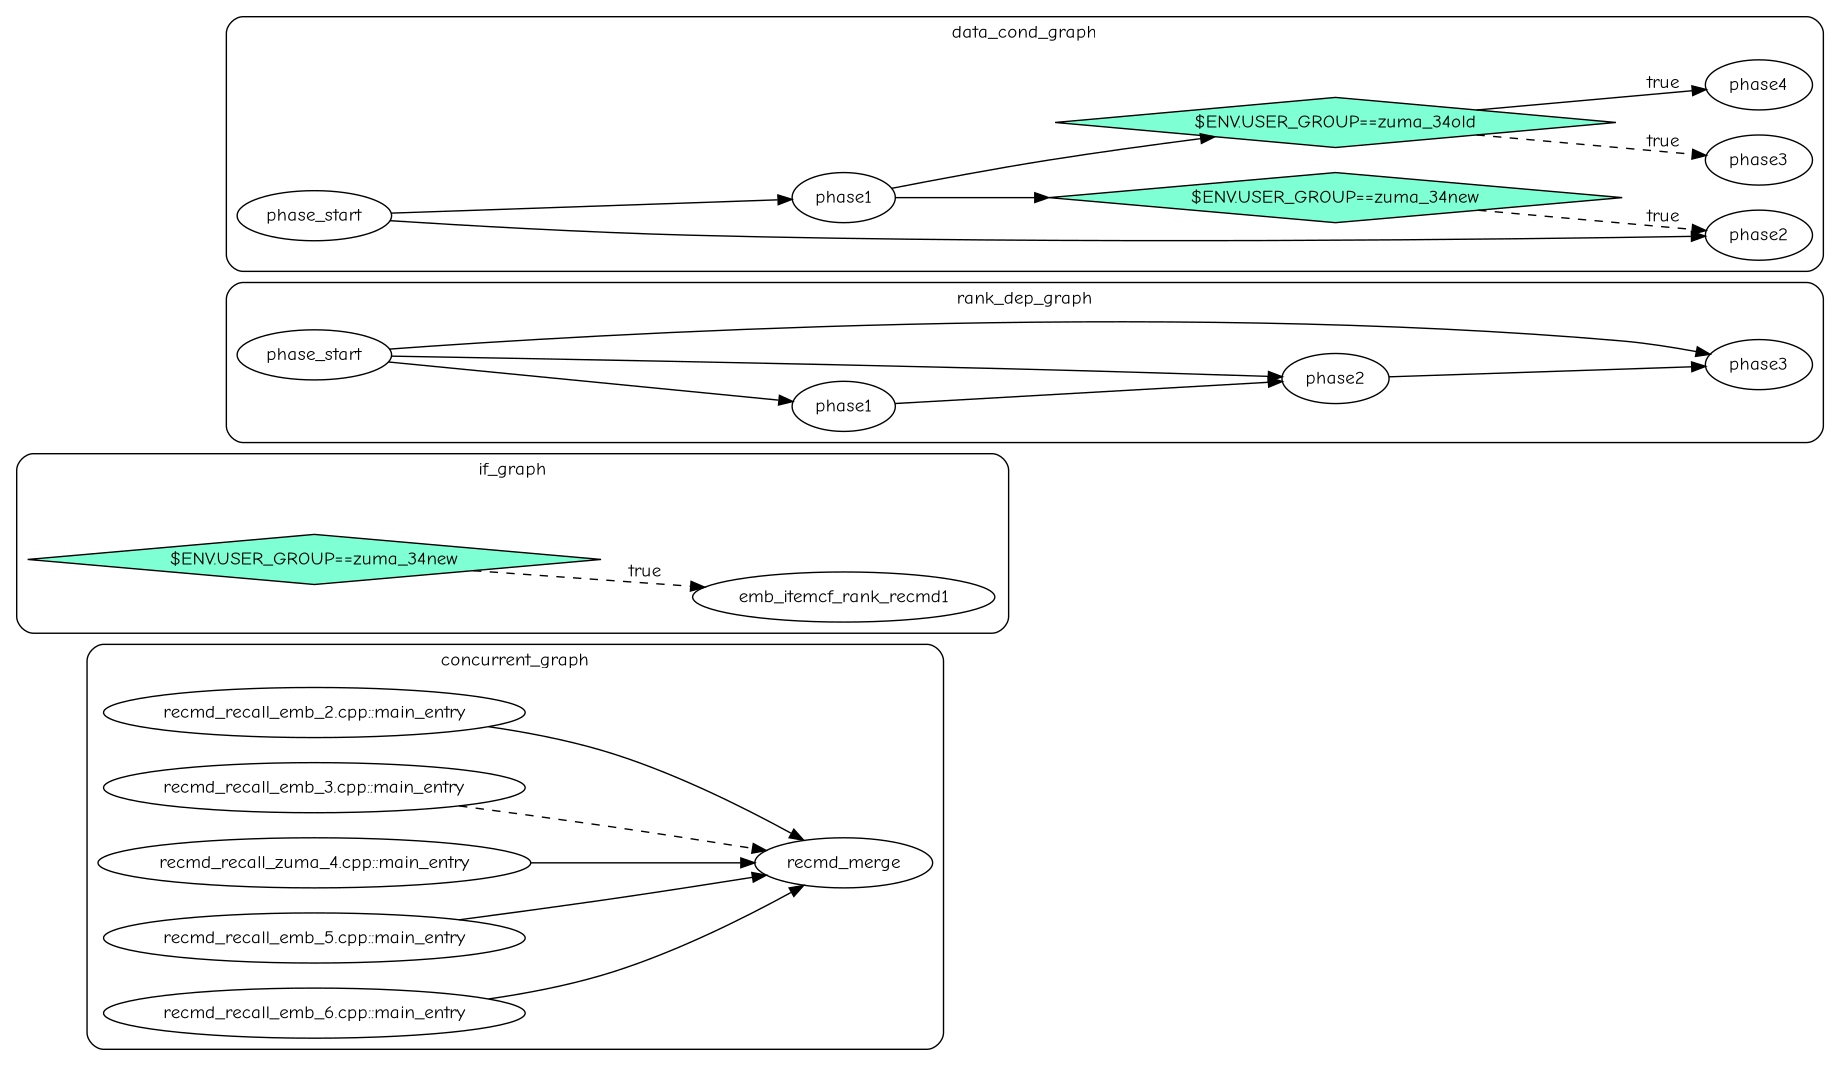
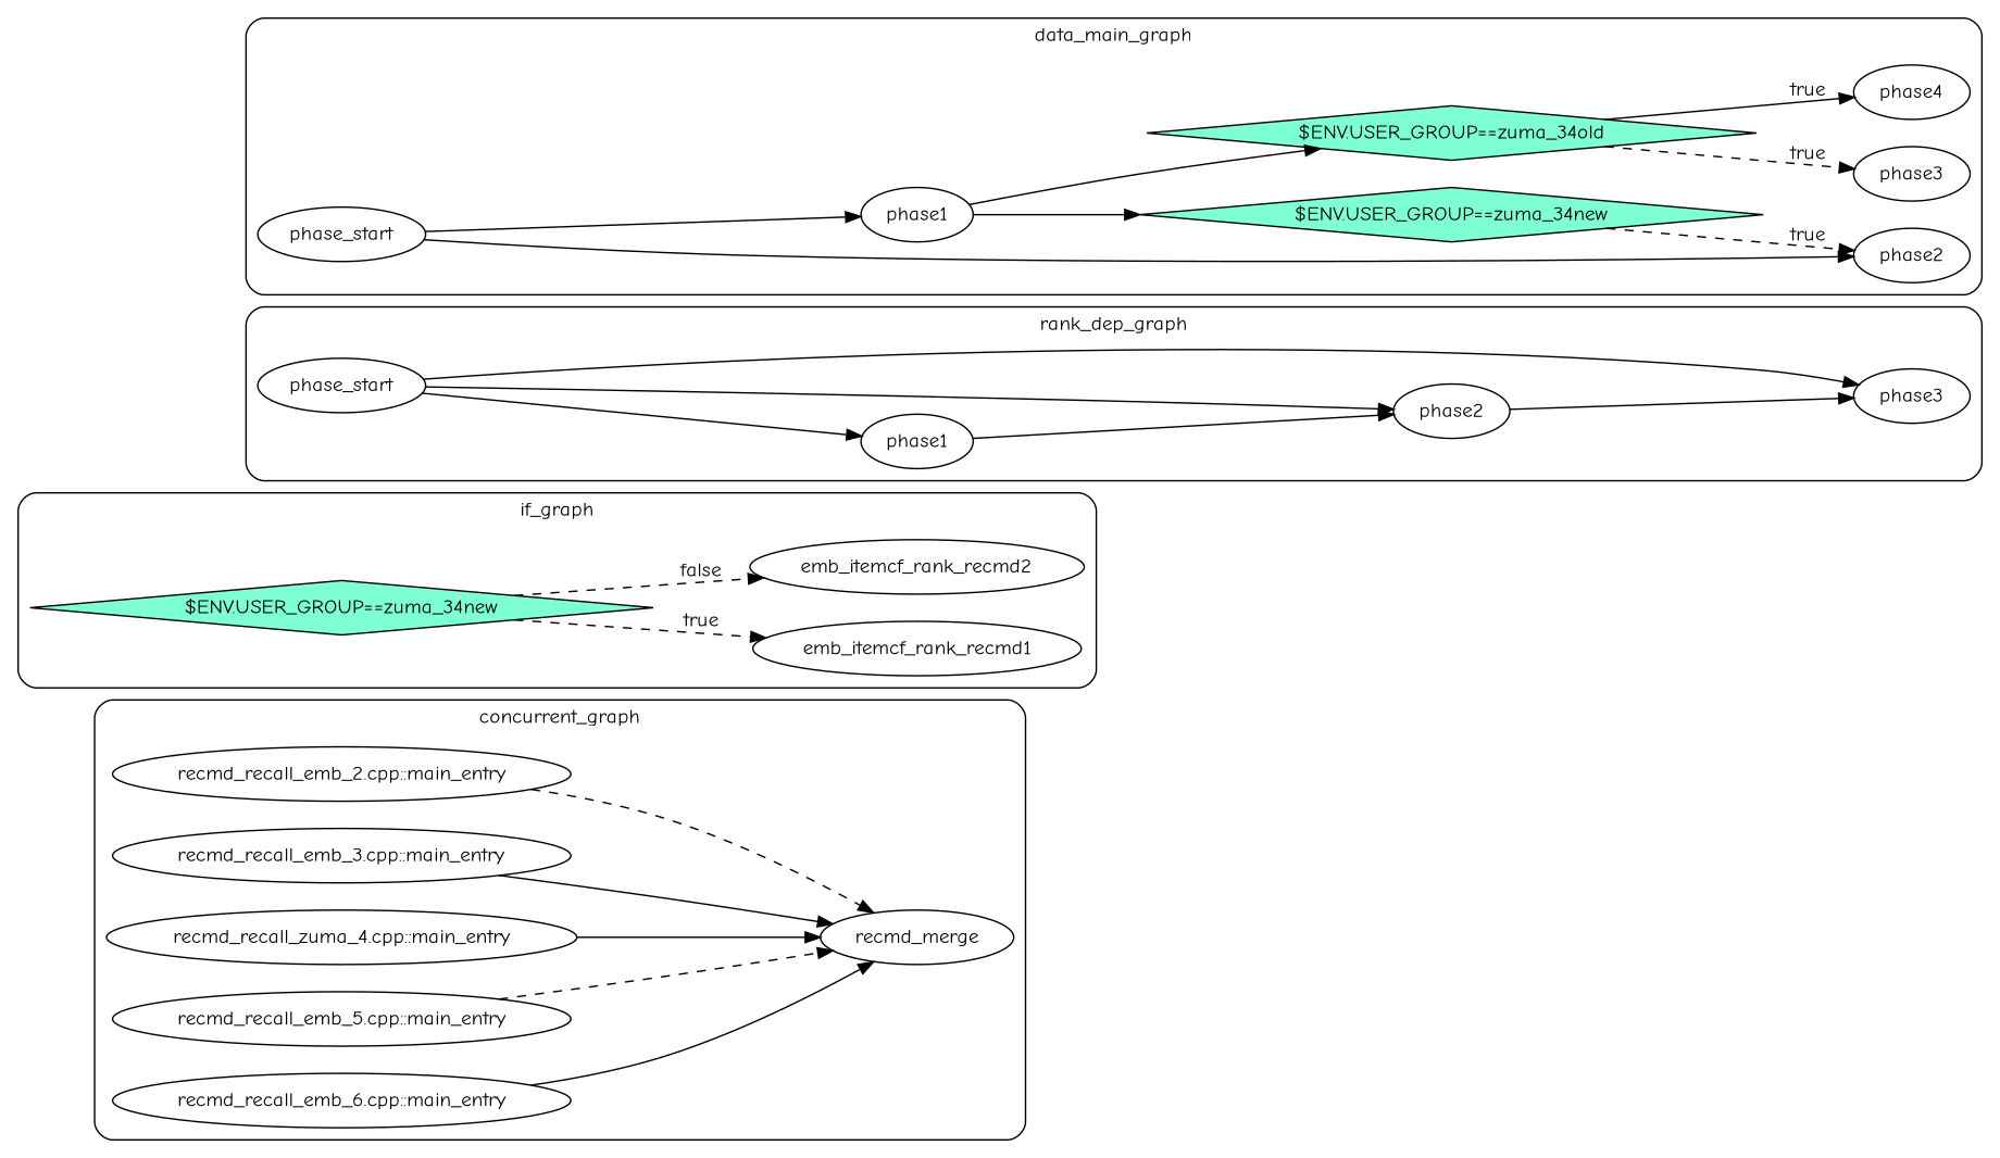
  digraph {
    fontname="Comic Neue"
    rankdir=LR
    node [fontname="Comic Neue"]
    edge [fontname="Comic Neue"]
    n1 [label=recmd_merge]
    n2 [label="recmd_recall_emb_2.cpp::main_entry"]
    n3 [label="recmd_recall_emb_3.cpp::main_entry"]
    n4 [label="recmd_recall_zuma_4.cpp::main_entry"]
    n5 [label="recmd_recall_emb_5.cpp::main_entry"]
    n6 [label="recmd_recall_emb_6.cpp::main_entry"]
    n7 [label=emb_itemcf_rank_recmd1]
+   n8 [label=emb_itemcf_rank_recmd2]
    n9 [color=black fillcolor=aquamarine label="$ENV.USER_GROUP==zuma_34new" shape=diamond style=filled]
    n10 [label=phase_start]
    n11 [label=phase1]
    n12 [label=phase2]
    n13 [label=phase3]
    n14 [color=black fillcolor=aquamarine label="$ENV.USER_GROUP==zuma_34new" shape=diamond style=filled]
    n15 [label=phase2]
    n16 [color=black fillcolor=aquamarine label="$ENV.USER_GROUP==zuma_34old" shape=diamond style=filled]
    n17 [label=phase3]
    n18 [label=phase4]
    n19 [label=phase_start]
    n20 [label=phase1]
    subgraph cluster_1 {
      label=concurrent_graph
      style=rounded
      n1
      n2
      n3
      n4
      n5
      n6
    }
    subgraph cluster_2 {
      label=if_graph
      style=rounded
      n7
+     n8
      n9
    }
    subgraph cluster_3 {
      label=rank_dep_graph
      style=rounded
      n10
      n11
      n12
      n13
    }
    subgraph cluster_4 {
-     label=data_cond_graph
+     label=data_main_graph
      style=rounded
      n14
      n15
      n16
      n17
      n18
      n19
      n20
    }
-   n2 -> n1
-   n3 -> n1 [style=dashed]
+   n2 -> n1 [style=dashed]
+   n3 -> n1
    n4 -> n1
-   n5 -> n1
+   n5 -> n1 [style=dashed]
    n6 -> n1
    n9 -> n7 [label=true style=dashed]
+   n9 -> n8 [label=false style=dashed]
    n10 -> n11
    n10 -> n12
    n10 -> n13
    n11 -> n12
    n12 -> n13
    n14 -> n15 [label=true style=dashed]
    n16 -> n17 [label=true style=dashed]
    n16 -> n18 [label=true style=solid]
    n19 -> n15
    n19 -> n20
    n20 -> n14
    n20 -> n16
  }
